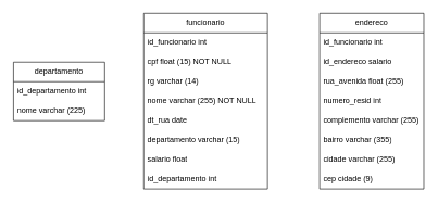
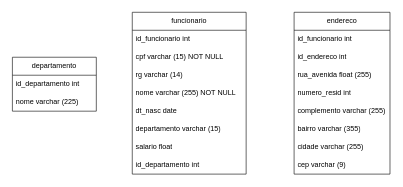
  <mxCell id="0" />
  <mxCell id="1" parent="0" />
  <mxCell id="2" value="departamento" style="swimlane;fontStyle=0;childLayout=stackLayout;horizontal=1;startSize=30;horizontalStack=0;resizeParent=1;resizeParentMax=0;resizeLast=0;collapsible=1;marginBottom=0;whiteSpace=wrap;html=1;" parent="1" vertex="1"><mxGeometry x="20" y="95" width="140" height="90" as="geometry" /></mxCell>
  <mxCell id="3" value="id_departamento int&amp;nbsp;" style="text;strokeColor=none;fillColor=none;align=left;verticalAlign=middle;spacingLeft=4;spacingRight=4;overflow=hidden;points=[[0,0.5],[1,0.5]];portConstraint=eastwest;rotatable=0;whiteSpace=wrap;html=1;" parent="2" vertex="1"><mxGeometry y="30" width="140" height="30" as="geometry" /></mxCell>
  <mxCell id="4" value="nome varchar (225)" style="text;strokeColor=none;fillColor=none;align=left;verticalAlign=middle;spacingLeft=4;spacingRight=4;overflow=hidden;points=[[0,0.5],[1,0.5]];portConstraint=eastwest;rotatable=0;whiteSpace=wrap;html=1;" parent="2" vertex="1"><mxGeometry y="60" width="140" height="30" as="geometry" /></mxCell>
  <mxCell id="5" value="funcionario" style="swimlane;fontStyle=0;childLayout=stackLayout;horizontal=1;startSize=30;horizontalStack=0;resizeParent=1;resizeParentMax=0;resizeLast=0;collapsible=1;marginBottom=0;whiteSpace=wrap;html=1;" parent="1" vertex="1"><mxGeometry x="220" y="20" width="190" height="270" as="geometry"><mxRectangle x="300" y="-1090" width="100" height="30" as="alternateBounds" /></mxGeometry></mxCell>
  <mxCell id="6" value="id_funcionario int&amp;nbsp;" style="text;strokeColor=none;fillColor=none;align=left;verticalAlign=middle;spacingLeft=4;spacingRight=4;overflow=hidden;points=[[0,0.5],[1,0.5]];portConstraint=eastwest;rotatable=0;whiteSpace=wrap;html=1;" parent="5" vertex="1"><mxGeometry y="30" width="190" height="30" as="geometry" /></mxCell>
- <mxCell id="7" value="cpf float (15) NOT NULL" style="text;strokeColor=none;fillColor=none;align=left;verticalAlign=middle;spacingLeft=4;spacingRight=4;overflow=hidden;points=[[0,0.5],[1,0.5]];portConstraint=eastwest;rotatable=0;whiteSpace=wrap;html=1;" parent="5" vertex="1"><mxGeometry y="60" width="190" height="30" as="geometry" /></mxCell>
+ <mxCell id="7" value="cpf varchar (15) NOT NULL" style="text;strokeColor=none;fillColor=none;align=left;verticalAlign=middle;spacingLeft=4;spacingRight=4;overflow=hidden;points=[[0,0.5],[1,0.5]];portConstraint=eastwest;rotatable=0;whiteSpace=wrap;html=1;" parent="5" vertex="1"><mxGeometry y="60" width="190" height="30" as="geometry" /></mxCell>
  <mxCell id="8" value="rg varchar (14)" style="text;strokeColor=none;fillColor=none;align=left;verticalAlign=middle;spacingLeft=4;spacingRight=4;overflow=hidden;points=[[0,0.5],[1,0.5]];portConstraint=eastwest;rotatable=0;whiteSpace=wrap;html=1;" parent="5" vertex="1"><mxGeometry y="90" width="190" height="30" as="geometry" /></mxCell>
  <mxCell id="9" value="nome varchar (255) NOT NULL" style="text;strokeColor=none;fillColor=none;align=left;verticalAlign=middle;spacingLeft=4;spacingRight=4;overflow=hidden;points=[[0,0.5],[1,0.5]];portConstraint=eastwest;rotatable=0;whiteSpace=wrap;html=1;" parent="5" vertex="1"><mxGeometry y="120" width="190" height="30" as="geometry" /></mxCell>
- <mxCell id="10" value="dt_rua date" style="text;strokeColor=none;fillColor=none;align=left;verticalAlign=middle;spacingLeft=4;spacingRight=4;overflow=hidden;points=[[0,0.5],[1,0.5]];portConstraint=eastwest;rotatable=0;whiteSpace=wrap;html=1;" parent="5" vertex="1"><mxGeometry y="150" width="190" height="30" as="geometry" /></mxCell>
+ <mxCell id="10" value="dt_nasc date" style="text;strokeColor=none;fillColor=none;align=left;verticalAlign=middle;spacingLeft=4;spacingRight=4;overflow=hidden;points=[[0,0.5],[1,0.5]];portConstraint=eastwest;rotatable=0;whiteSpace=wrap;html=1;" parent="5" vertex="1"><mxGeometry y="150" width="190" height="30" as="geometry" /></mxCell>
  <mxCell id="11" value="departamento varchar (15)" style="text;strokeColor=none;fillColor=none;align=left;verticalAlign=middle;spacingLeft=4;spacingRight=4;overflow=hidden;points=[[0,0.5],[1,0.5]];portConstraint=eastwest;rotatable=0;whiteSpace=wrap;html=1;" parent="5" vertex="1"><mxGeometry y="180" width="190" height="30" as="geometry" /></mxCell>
  <mxCell id="12" value="salario float" style="text;strokeColor=none;fillColor=none;align=left;verticalAlign=middle;spacingLeft=4;spacingRight=4;overflow=hidden;points=[[0,0.5],[1,0.5]];portConstraint=eastwest;rotatable=0;whiteSpace=wrap;html=1;" parent="5" vertex="1"><mxGeometry y="210" width="190" height="30" as="geometry" /></mxCell>
  <mxCell id="13" value="id_departamento int&amp;nbsp;" style="text;strokeColor=none;fillColor=none;align=left;verticalAlign=middle;spacingLeft=4;spacingRight=4;overflow=hidden;points=[[0,0.5],[1,0.5]];portConstraint=eastwest;rotatable=0;whiteSpace=wrap;html=1;" parent="5" vertex="1"><mxGeometry y="240" width="190" height="30" as="geometry" /></mxCell>
  <mxCell id="14" value="endereco" style="swimlane;fontStyle=0;childLayout=stackLayout;horizontal=1;startSize=30;horizontalStack=0;resizeParent=1;resizeParentMax=0;resizeLast=0;collapsible=1;marginBottom=0;whiteSpace=wrap;html=1;" parent="1" vertex="1"><mxGeometry x="490" y="20" width="160" height="270" as="geometry"><mxRectangle x="570" y="-1090" width="90" height="30" as="alternateBounds" /></mxGeometry></mxCell>
  <mxCell id="15" value="id_funcionario int" style="text;strokeColor=none;fillColor=none;align=left;verticalAlign=middle;spacingLeft=4;spacingRight=4;overflow=hidden;points=[[0,0.5],[1,0.5]];portConstraint=eastwest;rotatable=0;whiteSpace=wrap;html=1;" parent="14" vertex="1"><mxGeometry y="30" width="160" height="30" as="geometry" /></mxCell>
- <mxCell id="16" value="id_endereco salario" style="text;strokeColor=none;fillColor=none;align=left;verticalAlign=middle;spacingLeft=4;spacingRight=4;overflow=hidden;points=[[0,0.5],[1,0.5]];portConstraint=eastwest;rotatable=0;whiteSpace=wrap;html=1;" parent="14" vertex="1"><mxGeometry y="60" width="160" height="30" as="geometry" /></mxCell>
+ <mxCell id="16" value="id_endereco int" style="text;strokeColor=none;fillColor=none;align=left;verticalAlign=middle;spacingLeft=4;spacingRight=4;overflow=hidden;points=[[0,0.5],[1,0.5]];portConstraint=eastwest;rotatable=0;whiteSpace=wrap;html=1;" parent="14" vertex="1"><mxGeometry y="60" width="160" height="30" as="geometry" /></mxCell>
  <mxCell id="17" value="rua_avenida float (255)" style="text;strokeColor=none;fillColor=none;align=left;verticalAlign=middle;spacingLeft=4;spacingRight=4;overflow=hidden;points=[[0,0.5],[1,0.5]];portConstraint=eastwest;rotatable=0;whiteSpace=wrap;html=1;" parent="14" vertex="1"><mxGeometry y="90" width="160" height="30" as="geometry" /></mxCell>
  <mxCell id="18" value="numero_resid int" style="text;strokeColor=none;fillColor=none;align=left;verticalAlign=middle;spacingLeft=4;spacingRight=4;overflow=hidden;points=[[0,0.5],[1,0.5]];portConstraint=eastwest;rotatable=0;whiteSpace=wrap;html=1;" parent="14" vertex="1"><mxGeometry y="120" width="160" height="30" as="geometry" /></mxCell>
  <mxCell id="19" value="complemento varchar (255)" style="text;strokeColor=none;fillColor=none;align=left;verticalAlign=middle;spacingLeft=4;spacingRight=4;overflow=hidden;points=[[0,0.5],[1,0.5]];portConstraint=eastwest;rotatable=0;whiteSpace=wrap;html=1;" parent="14" vertex="1"><mxGeometry y="150" width="160" height="30" as="geometry" /></mxCell>
  <mxCell id="20" value="bairro varchar (355)" style="text;strokeColor=none;fillColor=none;align=left;verticalAlign=middle;spacingLeft=4;spacingRight=4;overflow=hidden;points=[[0,0.5],[1,0.5]];portConstraint=eastwest;rotatable=0;whiteSpace=wrap;html=1;" parent="14" vertex="1"><mxGeometry y="180" width="160" height="30" as="geometry" /></mxCell>
  <mxCell id="21" value="cidade varchar (255)" style="text;strokeColor=none;fillColor=none;align=left;verticalAlign=middle;spacingLeft=4;spacingRight=4;overflow=hidden;points=[[0,0.5],[1,0.5]];portConstraint=eastwest;rotatable=0;whiteSpace=wrap;html=1;" parent="14" vertex="1"><mxGeometry y="210" width="160" height="30" as="geometry" /></mxCell>
- <mxCell id="22" value="cep cidade (9)" style="text;strokeColor=none;fillColor=none;align=left;verticalAlign=middle;spacingLeft=4;spacingRight=4;overflow=hidden;points=[[0,0.5],[1,0.5]];portConstraint=eastwest;rotatable=0;whiteSpace=wrap;html=1;" parent="14" vertex="1"><mxGeometry y="240" width="160" height="30" as="geometry" /></mxCell>
+ <mxCell id="22" value="cep varchar (9)" style="text;strokeColor=none;fillColor=none;align=left;verticalAlign=middle;spacingLeft=4;spacingRight=4;overflow=hidden;points=[[0,0.5],[1,0.5]];portConstraint=eastwest;rotatable=0;whiteSpace=wrap;html=1;" parent="14" vertex="1"><mxGeometry y="240" width="160" height="30" as="geometry" /></mxCell>
